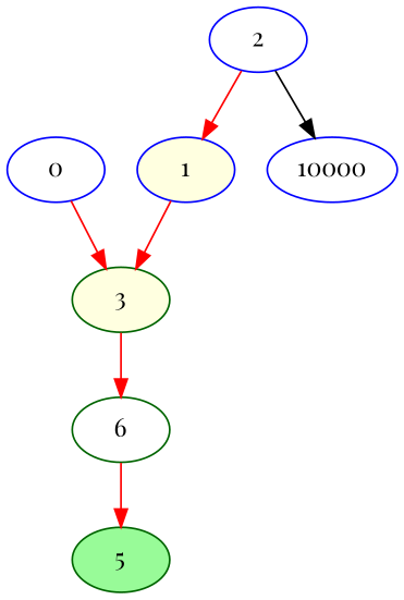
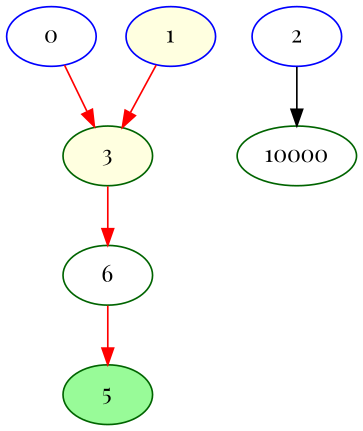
  digraph {
    fontname="Playfair Display"
    node [color=darkgreen fillcolor=white fontname="Playfair Display" style=filled]
    edge [color=red fontname="Playfair Display"]
    n1 [color=blue label=0]
    n2 [fillcolor=lightyellow label=3]
    n3 [label=6]
    n4 [color=blue fillcolor=lightyellow label=1]
    n5 [color=blue label=2]
-   n6 [color=blue label=10000]
+   n6 [label=10000]
    n7 [fillcolor=palegreen label=5]
    n1 -> n2
    n2 -> n3
    n3 -> n7
    n4 -> n2
-   n5 -> n4
    n5 -> n6 [color=black]
  }
